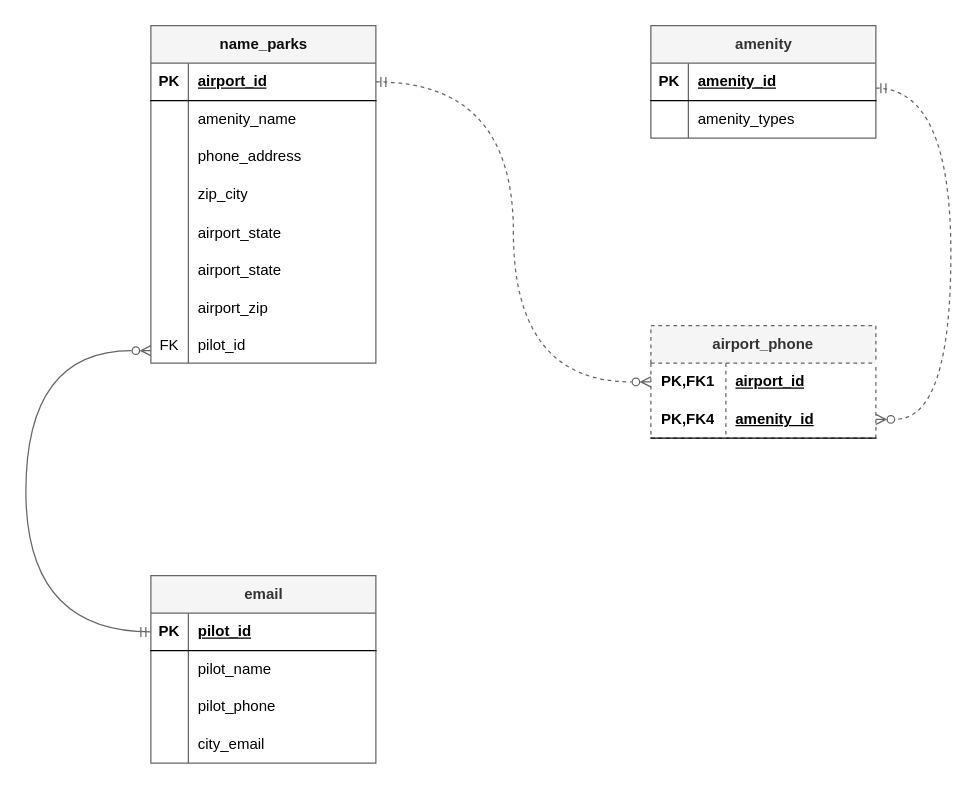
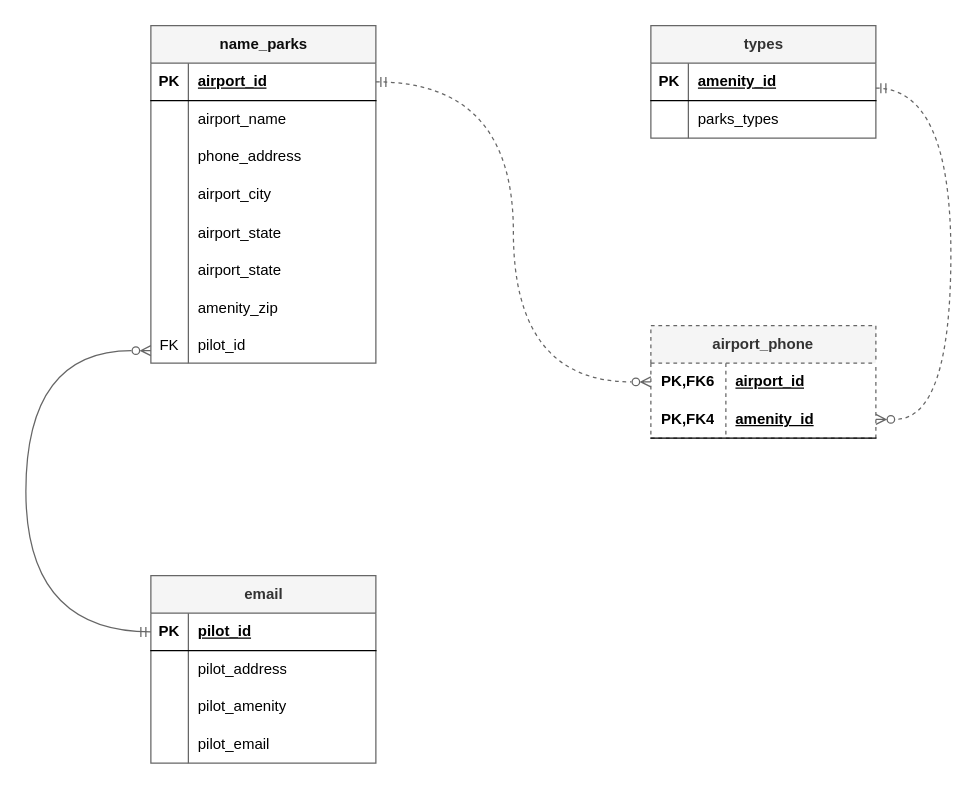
  <mxCell id="0" />
  <mxCell id="1" parent="0" />
  <mxCell id="2" value="name_parks" style="shape=table;startSize=30;container=1;collapsible=1;childLayout=tableLayout;fixedRows=1;rowLines=0;fontStyle=1;align=center;resizeLast=1;html=1;fillColor=#f5f5f5;strokeColor=#666666;fontColor=#0d0d0d;" parent="1" vertex="1"><mxGeometry x="120" y="20" width="180" height="270" as="geometry" /></mxCell>
  <mxCell id="3" value="" style="shape=tableRow;horizontal=0;startSize=0;swimlaneHead=0;swimlaneBody=0;fillColor=none;collapsible=0;dropTarget=0;points=[[0,0.5],[1,0.5]];portConstraint=eastwest;top=0;left=0;right=0;bottom=1;" parent="2" vertex="1"><mxGeometry y="30" width="180" height="30" as="geometry" /></mxCell>
  <mxCell id="4" value="PK" style="shape=partialRectangle;connectable=0;fillColor=none;top=0;left=0;bottom=0;right=0;fontStyle=1;overflow=hidden;whiteSpace=wrap;html=1;" parent="3" vertex="1"><mxGeometry width="30" height="30" as="geometry"><mxRectangle width="30" height="30" as="alternateBounds" /></mxGeometry></mxCell>
  <mxCell id="5" value="airport_id" style="shape=partialRectangle;connectable=0;fillColor=none;top=0;left=0;bottom=0;right=0;align=left;spacingLeft=6;fontStyle=5;overflow=hidden;whiteSpace=wrap;html=1;" parent="3" vertex="1"><mxGeometry x="30" width="150" height="30" as="geometry"><mxRectangle width="150" height="30" as="alternateBounds" /></mxGeometry></mxCell>
  <mxCell id="6" value="" style="shape=tableRow;horizontal=0;startSize=0;swimlaneHead=0;swimlaneBody=0;fillColor=none;collapsible=0;dropTarget=0;points=[[0,0.5],[1,0.5]];portConstraint=eastwest;top=0;left=0;right=0;bottom=0;" parent="2" vertex="1"><mxGeometry y="60" width="180" height="30" as="geometry" /></mxCell>
  <mxCell id="7" value="" style="shape=partialRectangle;connectable=0;fillColor=none;top=0;left=0;bottom=0;right=0;editable=1;overflow=hidden;whiteSpace=wrap;html=1;" parent="6" vertex="1"><mxGeometry width="30" height="30" as="geometry"><mxRectangle width="30" height="30" as="alternateBounds" /></mxGeometry></mxCell>
- <mxCell id="8" value="amenity_name" style="shape=partialRectangle;connectable=0;fillColor=none;top=0;left=0;bottom=0;right=0;align=left;spacingLeft=6;overflow=hidden;whiteSpace=wrap;html=1;" parent="6" vertex="1"><mxGeometry x="30" width="150" height="30" as="geometry"><mxRectangle width="150" height="30" as="alternateBounds" /></mxGeometry></mxCell>
+ <mxCell id="8" value="airport_name" style="shape=partialRectangle;connectable=0;fillColor=none;top=0;left=0;bottom=0;right=0;align=left;spacingLeft=6;overflow=hidden;whiteSpace=wrap;html=1;" parent="6" vertex="1"><mxGeometry x="30" width="150" height="30" as="geometry"><mxRectangle width="150" height="30" as="alternateBounds" /></mxGeometry></mxCell>
  <mxCell id="9" value="" style="shape=tableRow;horizontal=0;startSize=0;swimlaneHead=0;swimlaneBody=0;fillColor=none;collapsible=0;dropTarget=0;points=[[0,0.5],[1,0.5]];portConstraint=eastwest;top=0;left=0;right=0;bottom=0;" parent="2" vertex="1"><mxGeometry y="90" width="180" height="30" as="geometry" /></mxCell>
  <mxCell id="10" value="" style="shape=partialRectangle;connectable=0;fillColor=none;top=0;left=0;bottom=0;right=0;editable=1;overflow=hidden;whiteSpace=wrap;html=1;" parent="9" vertex="1"><mxGeometry width="30" height="30" as="geometry"><mxRectangle width="30" height="30" as="alternateBounds" /></mxGeometry></mxCell>
  <mxCell id="11" value="phone_address" style="shape=partialRectangle;connectable=0;fillColor=none;top=0;left=0;bottom=0;right=0;align=left;spacingLeft=6;overflow=hidden;whiteSpace=wrap;html=1;" parent="9" vertex="1"><mxGeometry x="30" width="150" height="30" as="geometry"><mxRectangle width="150" height="30" as="alternateBounds" /></mxGeometry></mxCell>
  <mxCell id="12" value="" style="shape=tableRow;horizontal=0;startSize=0;swimlaneHead=0;swimlaneBody=0;fillColor=none;collapsible=0;dropTarget=0;points=[[0,0.5],[1,0.5]];portConstraint=eastwest;top=0;left=0;right=0;bottom=0;" parent="2" vertex="1"><mxGeometry y="120" width="180" height="30" as="geometry" /></mxCell>
  <mxCell id="13" value="" style="shape=partialRectangle;connectable=0;fillColor=none;top=0;left=0;bottom=0;right=0;editable=1;overflow=hidden;whiteSpace=wrap;html=1;" parent="12" vertex="1"><mxGeometry width="30" height="30" as="geometry"><mxRectangle width="30" height="30" as="alternateBounds" /></mxGeometry></mxCell>
- <mxCell id="14" value="zip_city" style="shape=partialRectangle;connectable=0;fillColor=none;top=0;left=0;bottom=0;right=0;align=left;spacingLeft=6;overflow=hidden;whiteSpace=wrap;html=1;" parent="12" vertex="1"><mxGeometry x="30" width="150" height="30" as="geometry"><mxRectangle width="150" height="30" as="alternateBounds" /></mxGeometry></mxCell>
+ <mxCell id="14" value="airport_city" style="shape=partialRectangle;connectable=0;fillColor=none;top=0;left=0;bottom=0;right=0;align=left;spacingLeft=6;overflow=hidden;whiteSpace=wrap;html=1;" parent="12" vertex="1"><mxGeometry x="30" width="150" height="30" as="geometry"><mxRectangle width="150" height="30" as="alternateBounds" /></mxGeometry></mxCell>
  <mxCell id="15" value="" style="shape=tableRow;horizontal=0;startSize=0;swimlaneHead=0;swimlaneBody=0;fillColor=none;collapsible=0;dropTarget=0;points=[[0,0.5],[1,0.5]];portConstraint=eastwest;top=0;left=0;right=0;bottom=0;" parent="2" vertex="1"><mxGeometry y="150" width="180" height="30" as="geometry" /></mxCell>
  <mxCell id="16" value="" style="shape=partialRectangle;connectable=0;fillColor=none;top=0;left=0;bottom=0;right=0;editable=1;overflow=hidden;" parent="15" vertex="1"><mxGeometry width="30" height="30" as="geometry"><mxRectangle width="30" height="30" as="alternateBounds" /></mxGeometry></mxCell>
  <mxCell id="17" value="airport_state" style="shape=partialRectangle;connectable=0;fillColor=none;top=0;left=0;bottom=0;right=0;align=left;spacingLeft=6;overflow=hidden;" parent="15" vertex="1"><mxGeometry x="30" width="150" height="30" as="geometry"><mxRectangle width="150" height="30" as="alternateBounds" /></mxGeometry></mxCell>
  <mxCell id="18" value="" style="shape=tableRow;horizontal=0;startSize=0;swimlaneHead=0;swimlaneBody=0;fillColor=none;collapsible=0;dropTarget=0;points=[[0,0.5],[1,0.5]];portConstraint=eastwest;top=0;left=0;right=0;bottom=0;" parent="2" vertex="1"><mxGeometry y="180" width="180" height="30" as="geometry" /></mxCell>
  <mxCell id="19" value="" style="shape=partialRectangle;connectable=0;fillColor=none;top=0;left=0;bottom=0;right=0;editable=1;overflow=hidden;" parent="18" vertex="1"><mxGeometry width="30" height="30" as="geometry"><mxRectangle width="30" height="30" as="alternateBounds" /></mxGeometry></mxCell>
  <mxCell id="20" value="airport_state" style="shape=partialRectangle;connectable=0;fillColor=none;top=0;left=0;bottom=0;right=0;align=left;spacingLeft=6;overflow=hidden;" parent="18" vertex="1"><mxGeometry x="30" width="150" height="30" as="geometry"><mxRectangle width="150" height="30" as="alternateBounds" /></mxGeometry></mxCell>
  <mxCell id="21" value="" style="shape=tableRow;horizontal=0;startSize=0;swimlaneHead=0;swimlaneBody=0;fillColor=none;collapsible=0;dropTarget=0;points=[[0,0.5],[1,0.5]];portConstraint=eastwest;top=0;left=0;right=0;bottom=0;" parent="2" vertex="1"><mxGeometry y="210" width="180" height="30" as="geometry" /></mxCell>
  <mxCell id="22" value="" style="shape=partialRectangle;connectable=0;fillColor=none;top=0;left=0;bottom=0;right=0;editable=1;overflow=hidden;" parent="21" vertex="1"><mxGeometry width="30" height="30" as="geometry"><mxRectangle width="30" height="30" as="alternateBounds" /></mxGeometry></mxCell>
- <mxCell id="23" value="airport_zip" style="shape=partialRectangle;connectable=0;fillColor=none;top=0;left=0;bottom=0;right=0;align=left;spacingLeft=6;overflow=hidden;" parent="21" vertex="1"><mxGeometry x="30" width="150" height="30" as="geometry"><mxRectangle width="150" height="30" as="alternateBounds" /></mxGeometry></mxCell>
+ <mxCell id="23" value="amenity_zip" style="shape=partialRectangle;connectable=0;fillColor=none;top=0;left=0;bottom=0;right=0;align=left;spacingLeft=6;overflow=hidden;" parent="21" vertex="1"><mxGeometry x="30" width="150" height="30" as="geometry"><mxRectangle width="150" height="30" as="alternateBounds" /></mxGeometry></mxCell>
  <mxCell id="24" value="" style="shape=tableRow;horizontal=0;startSize=0;swimlaneHead=0;swimlaneBody=0;fillColor=none;collapsible=0;dropTarget=0;points=[[0,0.5],[1,0.5]];portConstraint=eastwest;top=0;left=0;right=0;bottom=0;" parent="2" vertex="1"><mxGeometry y="240" width="180" height="30" as="geometry" /></mxCell>
  <mxCell id="25" value="FK" style="shape=partialRectangle;connectable=0;fillColor=none;top=0;left=0;bottom=0;right=0;editable=1;overflow=hidden;" parent="24" vertex="1"><mxGeometry width="30" height="30" as="geometry"><mxRectangle width="30" height="30" as="alternateBounds" /></mxGeometry></mxCell>
  <mxCell id="26" value="pilot_id" style="shape=partialRectangle;connectable=0;fillColor=none;top=0;left=0;bottom=0;right=0;align=left;spacingLeft=6;overflow=hidden;" parent="24" vertex="1"><mxGeometry x="30" width="150" height="30" as="geometry"><mxRectangle width="150" height="30" as="alternateBounds" /></mxGeometry></mxCell>
- <mxCell id="27" value="amenity" style="shape=table;startSize=30;container=1;collapsible=1;childLayout=tableLayout;fixedRows=1;rowLines=0;fontStyle=1;align=center;resizeLast=1;html=1;fillColor=#f5f5f5;fontColor=#333333;strokeColor=#666666;" parent="1" vertex="1"><mxGeometry x="520" y="20" width="180" height="90" as="geometry" /></mxCell>
+ <mxCell id="27" value="types" style="shape=table;startSize=30;container=1;collapsible=1;childLayout=tableLayout;fixedRows=1;rowLines=0;fontStyle=1;align=center;resizeLast=1;html=1;fillColor=#f5f5f5;fontColor=#333333;strokeColor=#666666;" parent="1" vertex="1"><mxGeometry x="520" y="20" width="180" height="90" as="geometry" /></mxCell>
  <mxCell id="28" value="" style="shape=tableRow;horizontal=0;startSize=0;swimlaneHead=0;swimlaneBody=0;fillColor=none;collapsible=0;dropTarget=0;points=[[0,0.5],[1,0.5]];portConstraint=eastwest;top=0;left=0;right=0;bottom=1;" parent="27" vertex="1"><mxGeometry y="30" width="180" height="30" as="geometry" /></mxCell>
  <mxCell id="29" value="PK" style="shape=partialRectangle;connectable=0;fillColor=none;top=0;left=0;bottom=0;right=0;fontStyle=1;overflow=hidden;whiteSpace=wrap;html=1;" parent="28" vertex="1"><mxGeometry width="30" height="30" as="geometry"><mxRectangle width="30" height="30" as="alternateBounds" /></mxGeometry></mxCell>
  <mxCell id="30" value="amenity_id" style="shape=partialRectangle;connectable=0;fillColor=none;top=0;left=0;bottom=0;right=0;align=left;spacingLeft=6;fontStyle=5;overflow=hidden;whiteSpace=wrap;html=1;" parent="28" vertex="1"><mxGeometry x="30" width="150" height="30" as="geometry"><mxRectangle width="150" height="30" as="alternateBounds" /></mxGeometry></mxCell>
  <mxCell id="31" value="" style="shape=tableRow;horizontal=0;startSize=0;swimlaneHead=0;swimlaneBody=0;fillColor=none;collapsible=0;dropTarget=0;points=[[0,0.5],[1,0.5]];portConstraint=eastwest;top=0;left=0;right=0;bottom=0;" parent="27" vertex="1"><mxGeometry y="60" width="180" height="30" as="geometry" /></mxCell>
  <mxCell id="32" value="" style="shape=partialRectangle;connectable=0;fillColor=none;top=0;left=0;bottom=0;right=0;editable=1;overflow=hidden;whiteSpace=wrap;html=1;" parent="31" vertex="1"><mxGeometry width="30" height="30" as="geometry"><mxRectangle width="30" height="30" as="alternateBounds" /></mxGeometry></mxCell>
- <mxCell id="33" value="amenity_types" style="shape=partialRectangle;connectable=0;fillColor=none;top=0;left=0;bottom=0;right=0;align=left;spacingLeft=6;overflow=hidden;whiteSpace=wrap;html=1;" parent="31" vertex="1"><mxGeometry x="30" width="150" height="30" as="geometry"><mxRectangle width="150" height="30" as="alternateBounds" /></mxGeometry></mxCell>
+ <mxCell id="33" value="parks_types" style="shape=partialRectangle;connectable=0;fillColor=none;top=0;left=0;bottom=0;right=0;align=left;spacingLeft=6;overflow=hidden;whiteSpace=wrap;html=1;" parent="31" vertex="1"><mxGeometry x="30" width="150" height="30" as="geometry"><mxRectangle width="150" height="30" as="alternateBounds" /></mxGeometry></mxCell>
  <mxCell id="34" value="airport_phone" style="shape=table;startSize=30;container=1;collapsible=1;childLayout=tableLayout;fixedRows=1;rowLines=0;fontStyle=1;align=center;resizeLast=1;html=1;whiteSpace=wrap;dashed=1;fillColor=#f5f5f5;fontColor=#333333;strokeColor=#666666;" parent="1" vertex="1"><mxGeometry x="520" y="260" width="180" height="90" as="geometry" /></mxCell>
  <mxCell id="35" value="" style="shape=tableRow;horizontal=0;startSize=0;swimlaneHead=0;swimlaneBody=0;fillColor=none;collapsible=0;dropTarget=0;points=[[0,0.5],[1,0.5]];portConstraint=eastwest;top=0;left=0;right=0;bottom=0;html=1;" parent="34" vertex="1"><mxGeometry y="30" width="180" height="30" as="geometry" /></mxCell>
- <mxCell id="36" value="PK,FK1" style="shape=partialRectangle;connectable=0;fillColor=none;top=0;left=0;bottom=0;right=0;fontStyle=1;overflow=hidden;html=1;whiteSpace=wrap;" parent="35" vertex="1"><mxGeometry width="60" height="30" as="geometry"><mxRectangle width="60" height="30" as="alternateBounds" /></mxGeometry></mxCell>
+ <mxCell id="36" value="PK,FK6" style="shape=partialRectangle;connectable=0;fillColor=none;top=0;left=0;bottom=0;right=0;fontStyle=1;overflow=hidden;html=1;whiteSpace=wrap;" parent="35" vertex="1"><mxGeometry width="60" height="30" as="geometry"><mxRectangle width="60" height="30" as="alternateBounds" /></mxGeometry></mxCell>
  <mxCell id="37" value="airport_id" style="shape=partialRectangle;connectable=0;fillColor=none;top=0;left=0;bottom=0;right=0;align=left;spacingLeft=6;fontStyle=5;overflow=hidden;html=1;whiteSpace=wrap;" parent="35" vertex="1"><mxGeometry x="60" width="120" height="30" as="geometry"><mxRectangle width="120" height="30" as="alternateBounds" /></mxGeometry></mxCell>
  <mxCell id="38" value="" style="shape=tableRow;horizontal=0;startSize=0;swimlaneHead=0;swimlaneBody=0;fillColor=none;collapsible=0;dropTarget=0;points=[[0,0.5],[1,0.5]];portConstraint=eastwest;top=0;left=0;right=0;bottom=1;html=1;" parent="34" vertex="1"><mxGeometry y="60" width="180" height="30" as="geometry" /></mxCell>
  <mxCell id="39" value="PK,FK4" style="shape=partialRectangle;connectable=0;fillColor=none;top=0;left=0;bottom=0;right=0;fontStyle=1;overflow=hidden;html=1;whiteSpace=wrap;" parent="38" vertex="1"><mxGeometry width="60" height="30" as="geometry"><mxRectangle width="60" height="30" as="alternateBounds" /></mxGeometry></mxCell>
  <mxCell id="40" value="amenity_id" style="shape=partialRectangle;connectable=0;fillColor=none;top=0;left=0;bottom=0;right=0;align=left;spacingLeft=6;fontStyle=5;overflow=hidden;html=1;whiteSpace=wrap;" parent="38" vertex="1"><mxGeometry x="60" width="120" height="30" as="geometry"><mxRectangle width="120" height="30" as="alternateBounds" /></mxGeometry></mxCell>
  <mxCell id="41" value="email" style="shape=table;startSize=30;container=1;collapsible=1;childLayout=tableLayout;fixedRows=1;rowLines=0;fontStyle=1;align=center;resizeLast=1;html=1;fillColor=#f5f5f5;fontColor=#333333;strokeColor=#666666;" parent="1" vertex="1"><mxGeometry x="120" y="460" width="180" height="150" as="geometry" /></mxCell>
  <mxCell id="42" value="" style="shape=tableRow;horizontal=0;startSize=0;swimlaneHead=0;swimlaneBody=0;fillColor=none;collapsible=0;dropTarget=0;points=[[0,0.5],[1,0.5]];portConstraint=eastwest;top=0;left=0;right=0;bottom=1;" parent="41" vertex="1"><mxGeometry y="30" width="180" height="30" as="geometry" /></mxCell>
  <mxCell id="43" value="PK" style="shape=partialRectangle;connectable=0;fillColor=none;top=0;left=0;bottom=0;right=0;fontStyle=1;overflow=hidden;whiteSpace=wrap;html=1;" parent="42" vertex="1"><mxGeometry width="30" height="30" as="geometry"><mxRectangle width="30" height="30" as="alternateBounds" /></mxGeometry></mxCell>
  <mxCell id="44" value="pilot_id" style="shape=partialRectangle;connectable=0;fillColor=none;top=0;left=0;bottom=0;right=0;align=left;spacingLeft=6;fontStyle=5;overflow=hidden;whiteSpace=wrap;html=1;" parent="42" vertex="1"><mxGeometry x="30" width="150" height="30" as="geometry"><mxRectangle width="150" height="30" as="alternateBounds" /></mxGeometry></mxCell>
  <mxCell id="45" value="" style="shape=tableRow;horizontal=0;startSize=0;swimlaneHead=0;swimlaneBody=0;fillColor=none;collapsible=0;dropTarget=0;points=[[0,0.5],[1,0.5]];portConstraint=eastwest;top=0;left=0;right=0;bottom=0;" parent="41" vertex="1"><mxGeometry y="60" width="180" height="30" as="geometry" /></mxCell>
  <mxCell id="46" value="" style="shape=partialRectangle;connectable=0;fillColor=none;top=0;left=0;bottom=0;right=0;editable=1;overflow=hidden;whiteSpace=wrap;html=1;" parent="45" vertex="1"><mxGeometry width="30" height="30" as="geometry"><mxRectangle width="30" height="30" as="alternateBounds" /></mxGeometry></mxCell>
- <mxCell id="47" value="pilot_name" style="shape=partialRectangle;connectable=0;fillColor=none;top=0;left=0;bottom=0;right=0;align=left;spacingLeft=6;overflow=hidden;whiteSpace=wrap;html=1;" parent="45" vertex="1"><mxGeometry x="30" width="150" height="30" as="geometry"><mxRectangle width="150" height="30" as="alternateBounds" /></mxGeometry></mxCell>
+ <mxCell id="47" value="pilot_address" style="shape=partialRectangle;connectable=0;fillColor=none;top=0;left=0;bottom=0;right=0;align=left;spacingLeft=6;overflow=hidden;whiteSpace=wrap;html=1;" parent="45" vertex="1"><mxGeometry x="30" width="150" height="30" as="geometry"><mxRectangle width="150" height="30" as="alternateBounds" /></mxGeometry></mxCell>
  <mxCell id="48" value="" style="shape=tableRow;horizontal=0;startSize=0;swimlaneHead=0;swimlaneBody=0;fillColor=none;collapsible=0;dropTarget=0;points=[[0,0.5],[1,0.5]];portConstraint=eastwest;top=0;left=0;right=0;bottom=0;" parent="41" vertex="1"><mxGeometry y="90" width="180" height="30" as="geometry" /></mxCell>
  <mxCell id="49" value="" style="shape=partialRectangle;connectable=0;fillColor=none;top=0;left=0;bottom=0;right=0;editable=1;overflow=hidden;whiteSpace=wrap;html=1;" parent="48" vertex="1"><mxGeometry width="30" height="30" as="geometry"><mxRectangle width="30" height="30" as="alternateBounds" /></mxGeometry></mxCell>
- <mxCell id="50" value="pilot_phone" style="shape=partialRectangle;connectable=0;fillColor=none;top=0;left=0;bottom=0;right=0;align=left;spacingLeft=6;overflow=hidden;whiteSpace=wrap;html=1;" parent="48" vertex="1"><mxGeometry x="30" width="150" height="30" as="geometry"><mxRectangle width="150" height="30" as="alternateBounds" /></mxGeometry></mxCell>
+ <mxCell id="50" value="pilot_amenity" style="shape=partialRectangle;connectable=0;fillColor=none;top=0;left=0;bottom=0;right=0;align=left;spacingLeft=6;overflow=hidden;whiteSpace=wrap;html=1;" parent="48" vertex="1"><mxGeometry x="30" width="150" height="30" as="geometry"><mxRectangle width="150" height="30" as="alternateBounds" /></mxGeometry></mxCell>
  <mxCell id="51" value="" style="shape=tableRow;horizontal=0;startSize=0;swimlaneHead=0;swimlaneBody=0;fillColor=none;collapsible=0;dropTarget=0;points=[[0,0.5],[1,0.5]];portConstraint=eastwest;top=0;left=0;right=0;bottom=0;" parent="41" vertex="1"><mxGeometry y="120" width="180" height="30" as="geometry" /></mxCell>
  <mxCell id="52" value="" style="shape=partialRectangle;connectable=0;fillColor=none;top=0;left=0;bottom=0;right=0;editable=1;overflow=hidden;whiteSpace=wrap;html=1;" parent="51" vertex="1"><mxGeometry width="30" height="30" as="geometry"><mxRectangle width="30" height="30" as="alternateBounds" /></mxGeometry></mxCell>
- <mxCell id="53" value="city_email" style="shape=partialRectangle;connectable=0;fillColor=none;top=0;left=0;bottom=0;right=0;align=left;spacingLeft=6;overflow=hidden;whiteSpace=wrap;html=1;" parent="51" vertex="1"><mxGeometry x="30" width="150" height="30" as="geometry"><mxRectangle width="150" height="30" as="alternateBounds" /></mxGeometry></mxCell>
+ <mxCell id="53" value="pilot_email" style="shape=partialRectangle;connectable=0;fillColor=none;top=0;left=0;bottom=0;right=0;align=left;spacingLeft=6;overflow=hidden;whiteSpace=wrap;html=1;" parent="51" vertex="1"><mxGeometry x="30" width="150" height="30" as="geometry"><mxRectangle width="150" height="30" as="alternateBounds" /></mxGeometry></mxCell>
  <mxCell id="54" value="" style="edgeStyle=orthogonalEdgeStyle;fontSize=12;html=1;endArrow=ERzeroToMany;startArrow=ERmandOne;rounded=0;endFill=0;curved=1;exitX=0;exitY=0.5;exitDx=0;exitDy=0;fillColor=#f5f5f5;strokeColor=#666666;" parent="1" source="42" edge="1"><mxGeometry width="100" height="100" relative="1" as="geometry"><mxPoint x="20" y="380" as="sourcePoint" /><mxPoint x="120" y="280" as="targetPoint" /><Array as="points"><mxPoint x="20" y="505" /><mxPoint x="20" y="280" /></Array></mxGeometry></mxCell>
  <mxCell id="55" value="" style="edgeStyle=orthogonalEdgeStyle;fontSize=12;html=1;endArrow=ERzeroToMany;startArrow=ERmandOne;rounded=0;exitX=1;exitY=0.5;exitDx=0;exitDy=0;entryX=0;entryY=0.5;entryDx=0;entryDy=0;curved=1;endFill=0;dashed=1;fillColor=#f5f5f5;strokeColor=#666666;" parent="1" source="3" target="35" edge="1"><mxGeometry width="100" height="100" relative="1" as="geometry"><mxPoint x="480" y="460" as="sourcePoint" /><mxPoint x="580" y="360" as="targetPoint" /></mxGeometry></mxCell>
  <mxCell id="56" value="" style="edgeStyle=orthogonalEdgeStyle;fontSize=12;html=1;endArrow=ERzeroToMany;startArrow=ERmandOne;rounded=0;exitX=1;exitY=0.5;exitDx=0;exitDy=0;entryX=1;entryY=0.5;entryDx=0;entryDy=0;curved=1;endFill=0;dashed=1;fillColor=#f5f5f5;strokeColor=#666666;" parent="1" target="38" edge="1"><mxGeometry width="100" height="100" relative="1" as="geometry"><mxPoint x="700" y="70" as="sourcePoint" /><mxPoint x="920" y="310" as="targetPoint" /><Array as="points"><mxPoint x="760" y="70" /><mxPoint x="760" y="335" /></Array></mxGeometry></mxCell>
